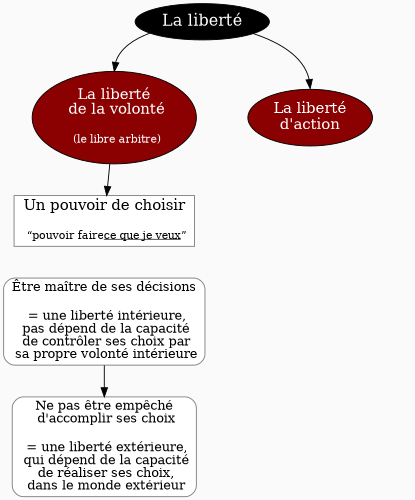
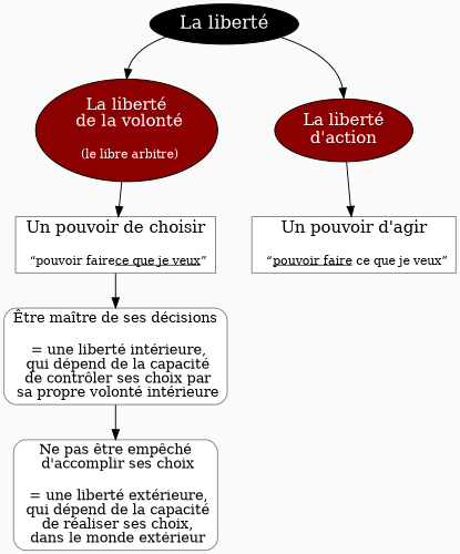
  digraph {
    bgcolor=grey98
    nodesep=0.5
    ranksep=0.1
    splines=true
    style=filled
    node [fillcolor=white fontcolor=black fontsize=16 style=filled color=grey50 shape=box]
    edge [minlen=4]
    n1 [fillcolor=12 fontcolor=white fontsize=18 label="La liberté" color="" shape=""]
    n2 [fillcolor=red4 fontcolor=white label=<La liberté<br/> de la volonté<br/> <font point-size="3"><br/></font> <font point-size="12">(le libre arbitre)</font>> color="" shape=""]
    n3 [fillcolor=red4 fontcolor=white label="La liberté\nd'action" color="" shape=""]
    n4 [label=<Un pouvoir de choisir<br/> <font point-size="8"><br/></font> <font point-size="12">“pouvoir faire<u>ce que je veux</u>”</font>>]
-   n6 [label=<<font point-size="14">Être maître de ses décisions<br/></font> <font point-size="7"><br/></font> <font point-size="14">= une liberté intérieure,<br/> pas dépend de la capacité<br/> de contrôler ses choix par<br/> sa propre volonté intérieure</font>> style="filled,rounded"]
+   n5 [label=<Un pouvoir d'agir<br/> <font point-size="8"><br/></font> <font point-size="12">“<u>pouvoir faire</u> ce que je veux”</font>>]
+   n6 [label=<<font point-size="14">Être maître de ses décisions<br/></font> <font point-size="7"><br/></font> <font point-size="14">= une liberté intérieure,<br/> qui dépend de la capacité<br/> de contrôler ses choix par<br/> sa propre volonté intérieure</font>> style="filled,rounded"]
    n7 [label=<<font point-size="14">Ne pas être empêché<br/> d'accomplir ses choix<br/></font> <font point-size="7"><br/></font> <font point-size="14">= une liberté extérieure,<br/> qui dépend de la capacité<br/> de réaliser ses choix,<br/> dans le monde extérieur</font>> style="filled,rounded"]
    n1 -> n2 [headport=n]
    n1 -> n3 [headport=n]
    n2 -> n4
+   n3 -> n5
+   n4 -> n6
    n6 -> n7
  }
